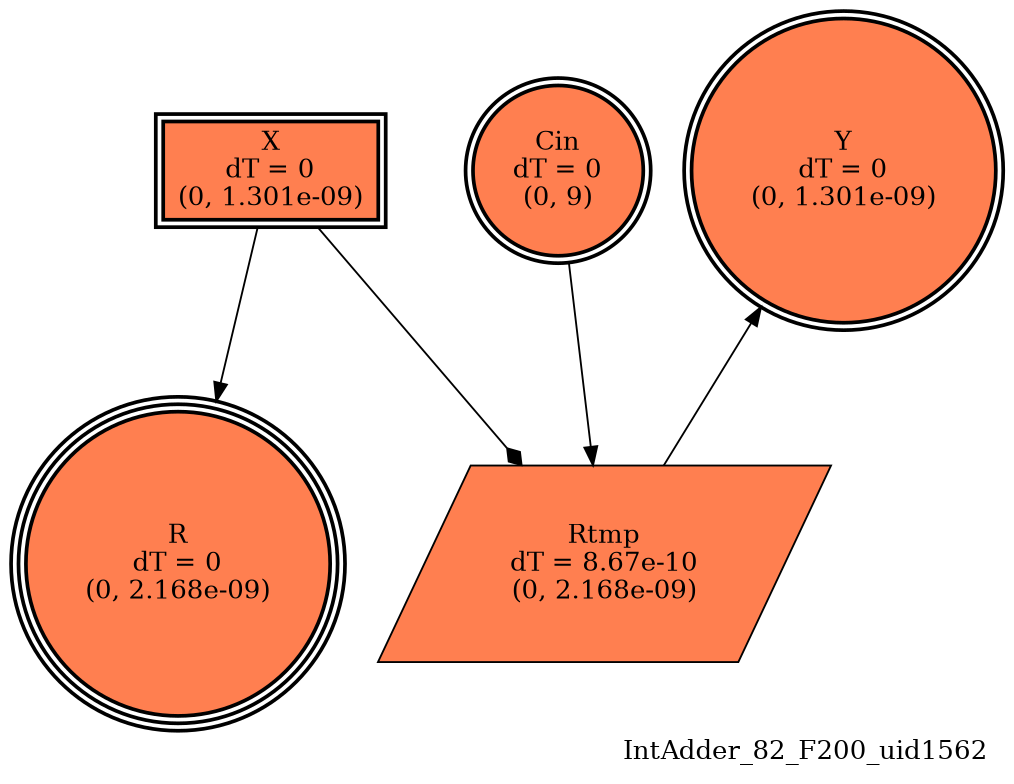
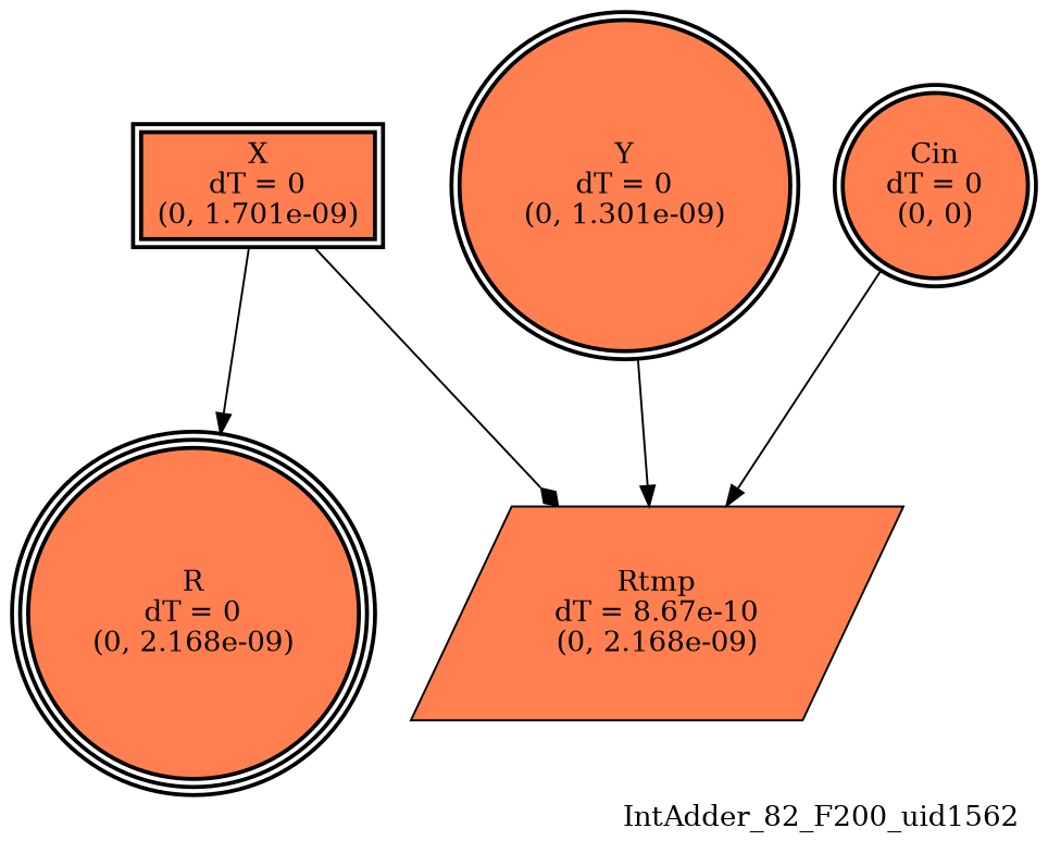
  digraph {
    fontname="DejaVu Serif"
    label=IntAdder_82_F200_uid1562
    labeljust=right
    labelloc=bottom
    nodesep=0.25
    ranksep=0.5
    node [color=black fillcolor=coral fontname="DejaVu Serif" peripheries=2 shape=circle style="bold, filled"]
    edge [arrowhead=normal arrowsize=1.0 arrowtail=normal color=black dir=forward fontname="DejaVu Serif"]
-   n1 [label="X\ndT = 0\n(0, 1.301e-09)" shape=box]
+   n1 [label="X\ndT = 0\n(0, 1.701e-09)" shape=box]
    n2 [label="Y\ndT = 0\n(0, 1.301e-09)"]
-   n3 [label="Cin\ndT = 0\n(0, 9)"]
+   n3 [label="Cin\ndT = 0\n(0, 0)"]
    n4 [label="R\ndT = 0\n(0, 2.168e-09)" peripheries=3]
    n5 [label="Rtmp\ndT = 8.67e-10\n(0, 2.168e-09)" peripheries=1 shape=parallelogram style=filled]
    subgraph sub_1 {
      rank=same
      n1
      n2
      n3
    }
    subgraph sub_2 {
      rank=same
      n4
    }
    n1 -> n4
    n1 -> n5 [arrowhead=diamond]
-   n5 -> n2
+   n2 -> n5
    n3 -> n5
  }
